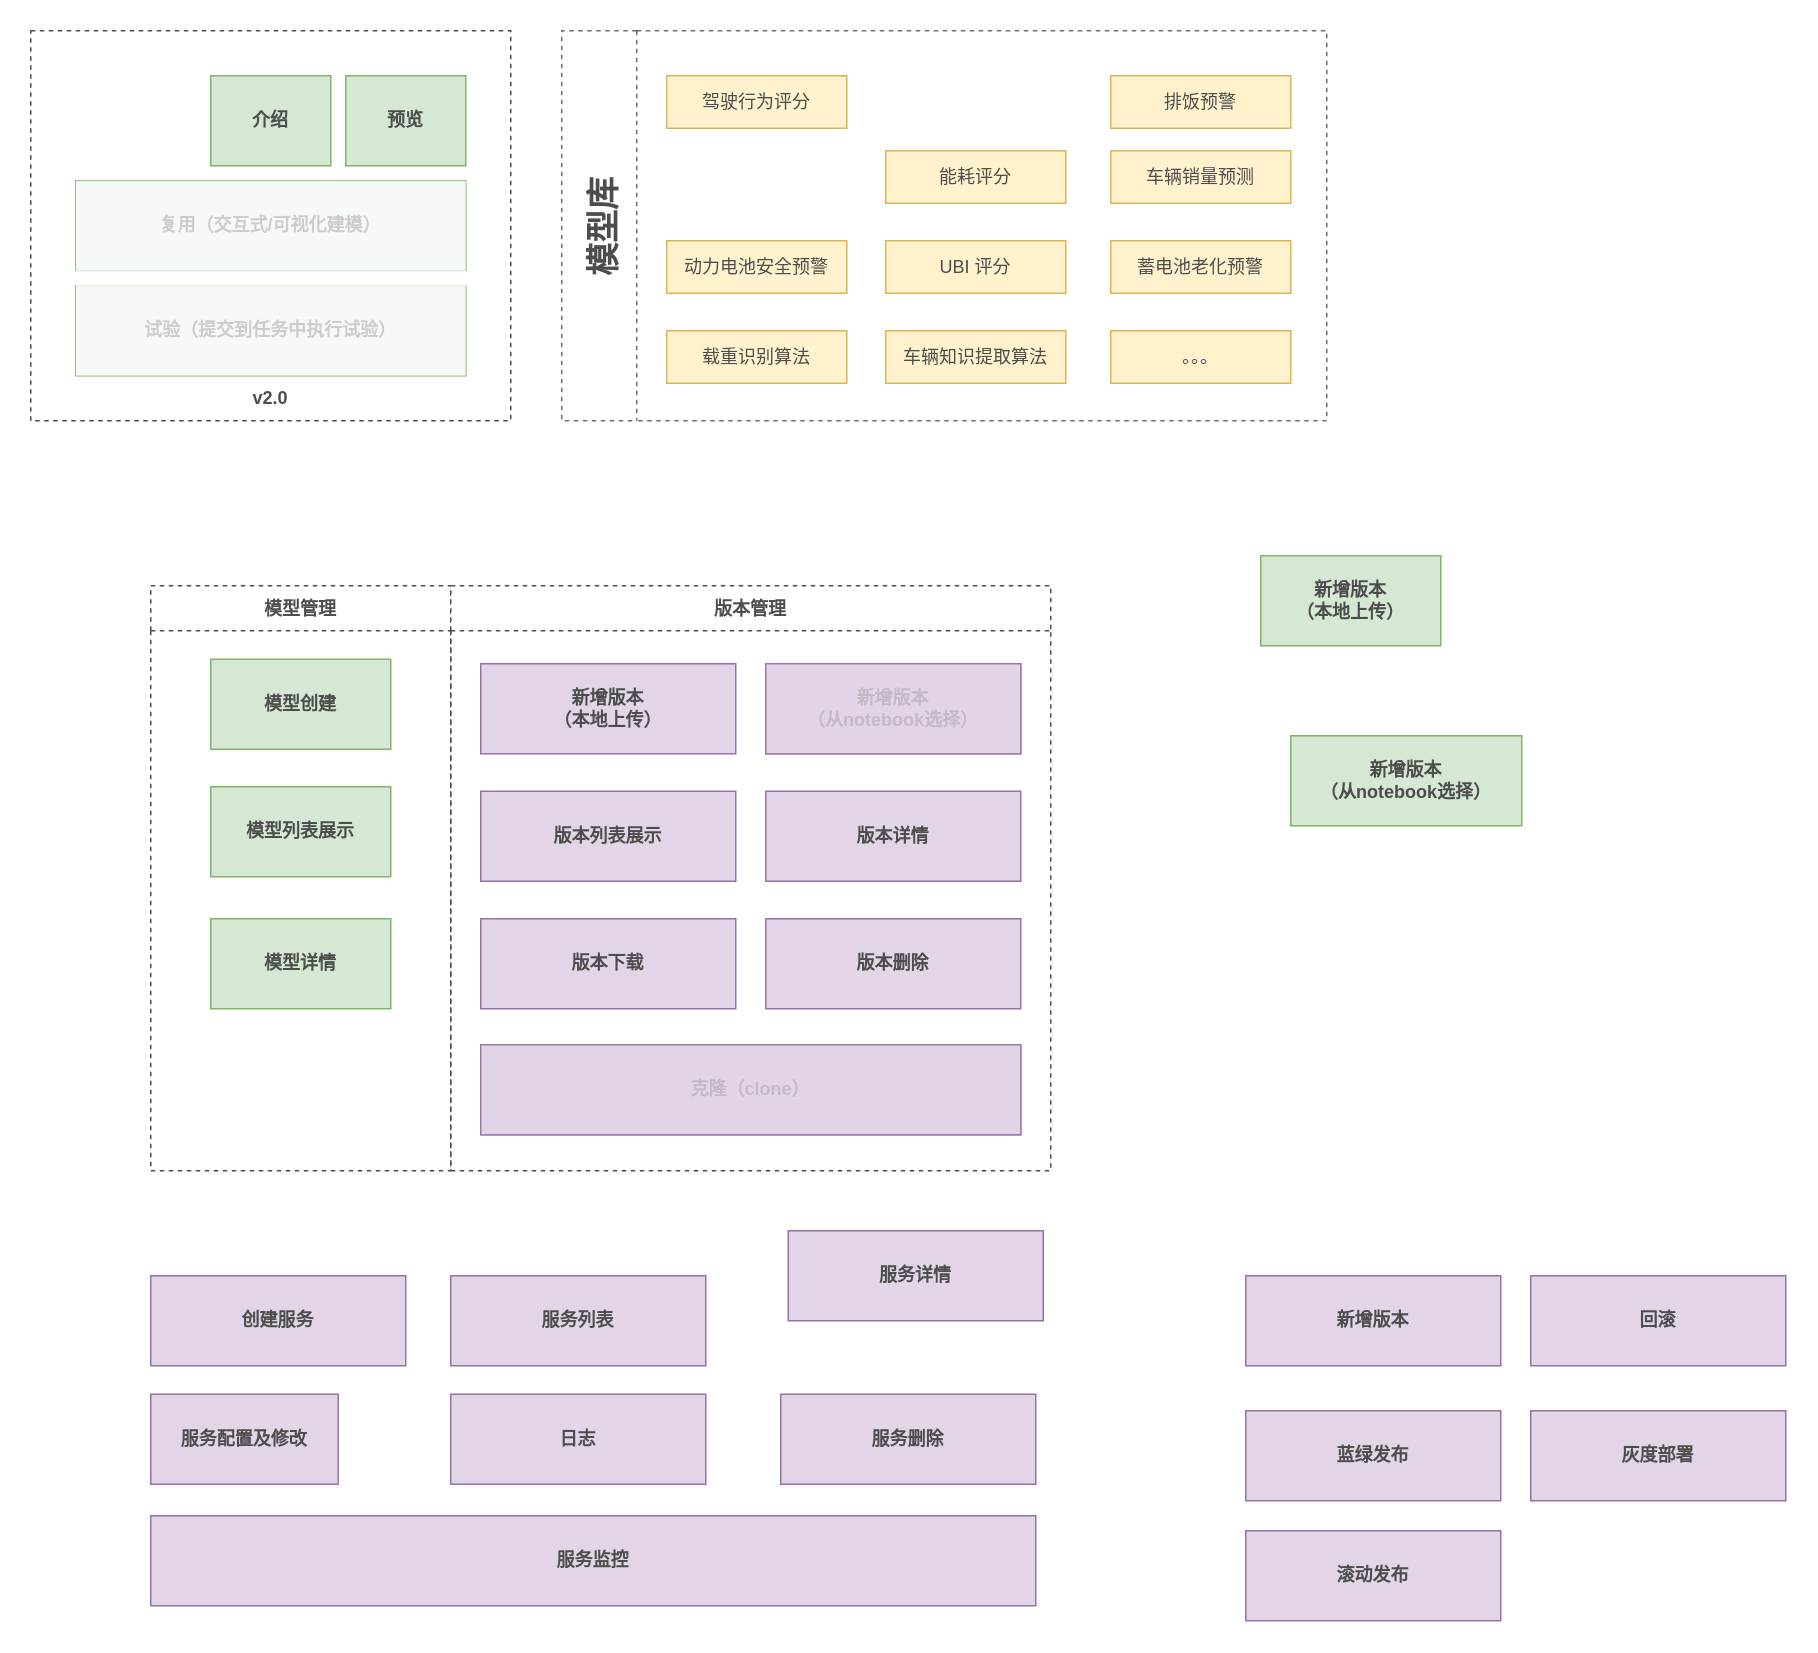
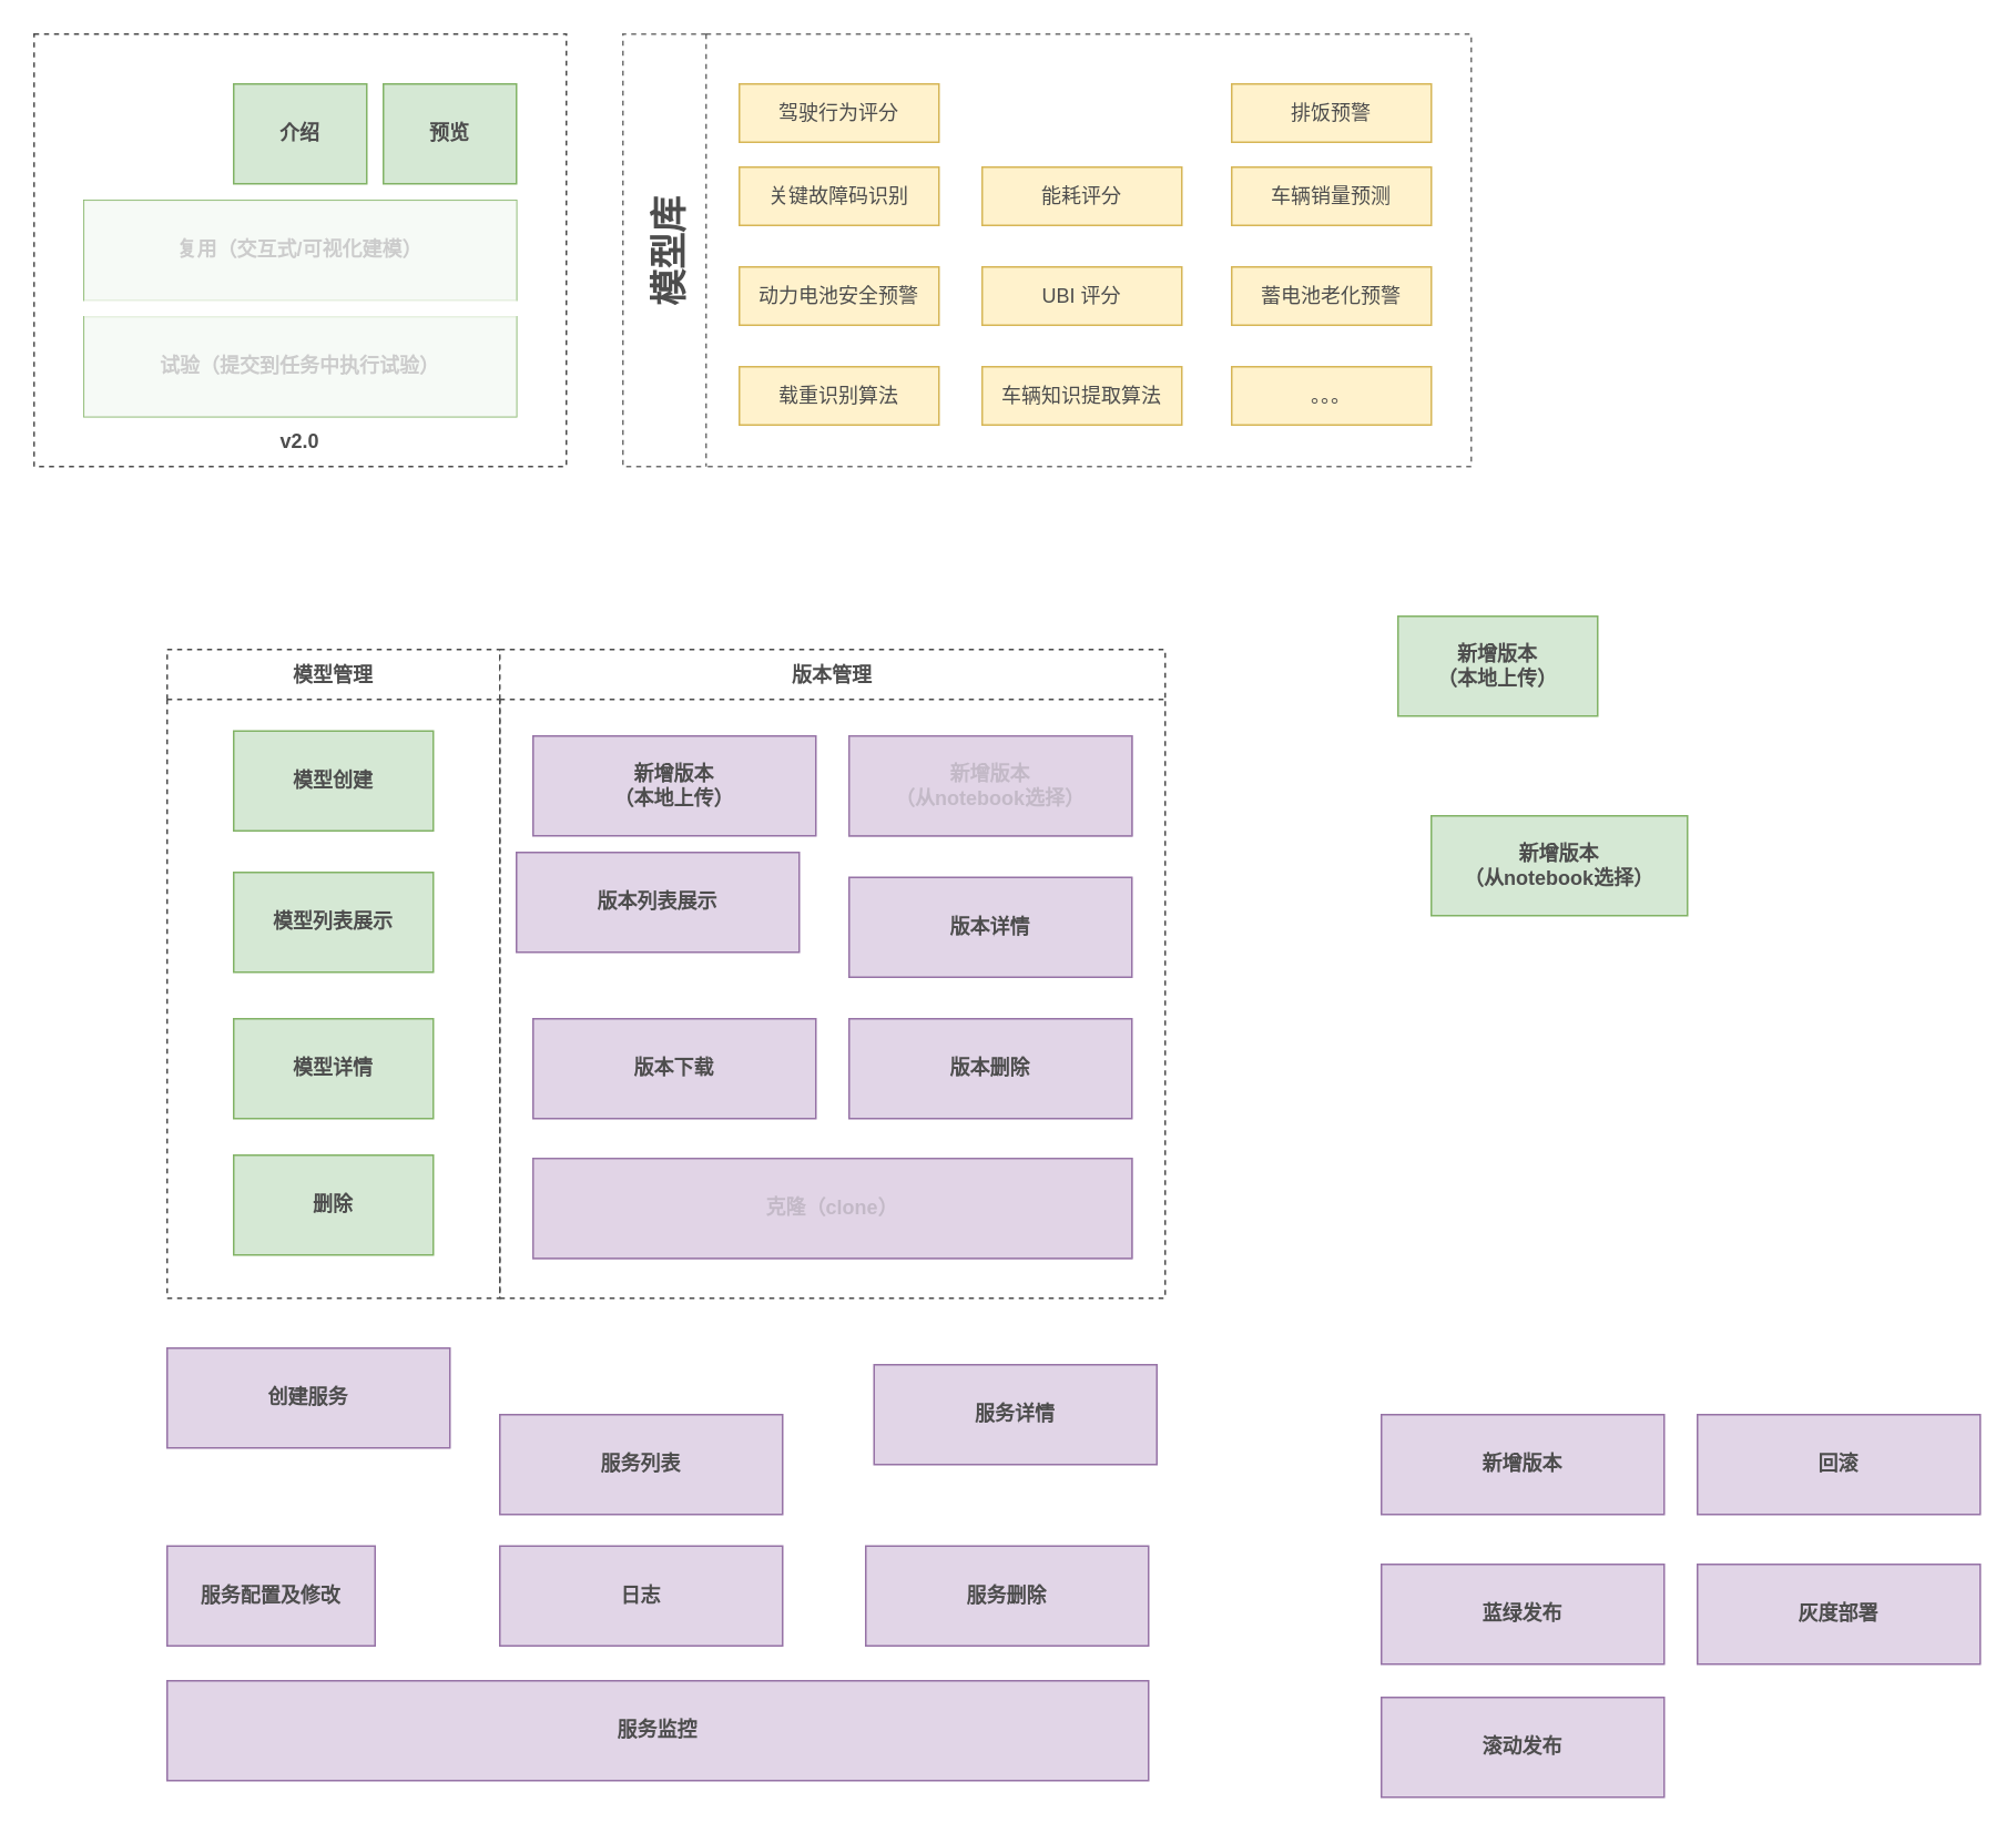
  <mxCell id="0" />
  <mxCell id="1" parent="0" />
  <mxCell id="2" value="" style="rounded=0;whiteSpace=wrap;html=1;dashed=1;strokeColor=#4D4D4D;" vertex="1" parent="1"><mxGeometry x="20" y="20" width="320" height="260" as="geometry" /></mxCell>
  <mxCell id="3" value="复用（交互式/可视化建模）" style="rounded=0;whiteSpace=wrap;html=1;fontStyle=1;fillColor=#d5e8d4;strokeColor=#82b366;" vertex="1" parent="1"><mxGeometry x="50" y="120" width="260" height="60" as="geometry" /></mxCell>
  <mxCell id="4" value="试验（提交到任务中执行试验）" style="rounded=0;whiteSpace=wrap;html=1;fontStyle=1;fillColor=#d5e8d4;strokeColor=#82b366;" vertex="1" parent="1"><mxGeometry x="50" y="190" width="260" height="60" as="geometry" /></mxCell>
  <mxCell id="5" value="" style="rounded=0;whiteSpace=wrap;html=1;fontColor=#999999;shadow=0;opacity=80;strokeColor=none;" vertex="1" parent="1"><mxGeometry x="50" y="120" width="260" height="130" as="geometry" /></mxCell>
  <mxCell id="6" value="介绍" style="rounded=0;whiteSpace=wrap;html=1;fontStyle=1;fillColor=#d5e8d4;strokeColor=#82b366;fontColor=#4D4D4D;" vertex="1" parent="1"><mxGeometry x="140" y="50" width="80" height="60" as="geometry" /></mxCell>
  <mxCell id="7" value="预览" style="rounded=0;whiteSpace=wrap;html=1;fontStyle=1;fillColor=#d5e8d4;strokeColor=#82b366;fontColor=#4D4D4D;" vertex="1" parent="1"><mxGeometry x="230" y="50" width="80" height="60" as="geometry" /></mxCell>
  <mxCell id="8" value="模型库" style="swimlane;horizontal=0;shadow=0;strokeColor=#4D4D4D;fontColor=#4D4D4D;opacity=80;dashed=1;startSize=50;fontSize=22;" vertex="1" parent="1"><mxGeometry x="374" y="20" width="510" height="260" as="geometry"><mxRectangle x="160" y="570" width="50" height="100" as="alternateBounds" /></mxGeometry></mxCell>
  <mxCell id="9" value="驾驶行为评分" style="rounded=0;whiteSpace=wrap;html=1;shadow=0;strokeColor=#d6b656;fontSize=12;fillColor=#fff2cc;fontColor=#4D4D4D;" vertex="1" parent="8"><mxGeometry x="70" y="30" width="120" height="35" as="geometry" /></mxCell>
  <mxCell id="10" value="排饭预警" style="rounded=0;whiteSpace=wrap;html=1;shadow=0;strokeColor=#d6b656;fontSize=12;fillColor=#fff2cc;fontColor=#4D4D4D;" vertex="1" parent="8"><mxGeometry x="366" y="30" width="120" height="35" as="geometry" /></mxCell>
  <mxCell id="11" value="车辆销量预测" style="rounded=0;whiteSpace=wrap;html=1;shadow=0;strokeColor=#d6b656;fontSize=12;fillColor=#fff2cc;fontColor=#4D4D4D;" vertex="1" parent="8"><mxGeometry x="366" y="80" width="120" height="35" as="geometry" /></mxCell>
+ <mxCell id="12" value="关键故障码识别" style="rounded=0;whiteSpace=wrap;html=1;shadow=0;strokeColor=#d6b656;fontSize=12;fillColor=#fff2cc;fontColor=#4D4D4D;" vertex="1" parent="8"><mxGeometry x="70" y="80" width="120" height="35" as="geometry" /></mxCell>
  <mxCell id="13" value="能耗评分" style="rounded=0;whiteSpace=wrap;html=1;shadow=0;strokeColor=#d6b656;fontSize=12;fillColor=#fff2cc;fontColor=#4D4D4D;" vertex="1" parent="8"><mxGeometry x="216" y="80" width="120" height="35" as="geometry" /></mxCell>
  <mxCell id="14" value="UBI 评分" style="rounded=0;whiteSpace=wrap;html=1;shadow=0;strokeColor=#d6b656;fontSize=12;fillColor=#fff2cc;fontColor=#4D4D4D;" vertex="1" parent="8"><mxGeometry x="216" y="140" width="120" height="35" as="geometry" /></mxCell>
  <mxCell id="15" value="动力电池安全预警" style="rounded=0;whiteSpace=wrap;html=1;shadow=0;strokeColor=#d6b656;fontSize=12;fillColor=#fff2cc;fontColor=#4D4D4D;" vertex="1" parent="8"><mxGeometry x="70" y="140" width="120" height="35" as="geometry" /></mxCell>
  <mxCell id="16" value="蓄电池老化预警" style="rounded=0;whiteSpace=wrap;html=1;shadow=0;strokeColor=#d6b656;fontSize=12;fillColor=#fff2cc;fontColor=#4D4D4D;" vertex="1" parent="8"><mxGeometry x="366" y="140" width="120" height="35" as="geometry" /></mxCell>
  <mxCell id="17" value="载重识别算法" style="rounded=0;whiteSpace=wrap;html=1;shadow=0;strokeColor=#d6b656;fontSize=12;fillColor=#fff2cc;fontColor=#4D4D4D;" vertex="1" parent="8"><mxGeometry x="70" y="200" width="120" height="35" as="geometry" /></mxCell>
  <mxCell id="18" value="车辆知识提取算法" style="rounded=0;whiteSpace=wrap;html=1;shadow=0;strokeColor=#d6b656;fontSize=12;fillColor=#fff2cc;fontColor=#4D4D4D;" vertex="1" parent="8"><mxGeometry x="216" y="200" width="120" height="35" as="geometry" /></mxCell>
  <mxCell id="19" value="。。。" style="rounded=0;whiteSpace=wrap;html=1;shadow=0;strokeColor=#d6b656;fontSize=12;fillColor=#fff2cc;fontColor=#4D4D4D;" vertex="1" parent="8"><mxGeometry x="366" y="200" width="120" height="35" as="geometry" /></mxCell>
  <mxCell id="20" value="v2.0" style="text;html=1;strokeColor=none;fillColor=none;align=center;verticalAlign=middle;whiteSpace=wrap;rounded=0;shadow=0;fontSize=12;fontColor=#4D4D4D;fontStyle=1" vertex="1" parent="1"><mxGeometry x="150" y="250" width="60" height="30" as="geometry" /></mxCell>
  <mxCell id="21" value="模型创建" style="rounded=0;whiteSpace=wrap;html=1;fontStyle=1;fillColor=#d5e8d4;strokeColor=#82b366;fontColor=#4D4D4D;" vertex="1" parent="1"><mxGeometry x="140" y="439" width="120" height="60" as="geometry" /></mxCell>
+ <mxCell id="22" value="删除" style="rounded=0;whiteSpace=wrap;html=1;fontStyle=1;fillColor=#d5e8d4;strokeColor=#82b366;fontColor=#4D4D4D;" vertex="1" parent="1"><mxGeometry x="140" y="694" width="120" height="60" as="geometry" /></mxCell>
  <mxCell id="23" value="模型列表展示" style="rounded=0;whiteSpace=wrap;html=1;fontStyle=1;fillColor=#d5e8d4;strokeColor=#82b366;fontColor=#4D4D4D;" vertex="1" parent="1"><mxGeometry x="140" y="524" width="120" height="60" as="geometry" /></mxCell>
  <mxCell id="24" value="新增版本&lt;br&gt;（本地上传）" style="rounded=0;whiteSpace=wrap;html=1;fontStyle=1;fillColor=#d5e8d4;strokeColor=#82b366;fontColor=#4D4D4D;" vertex="1" parent="1"><mxGeometry x="840" y="370" width="120" height="60" as="geometry" /></mxCell>
  <mxCell id="25" value="新增版本&lt;br&gt;（从notebook选择）" style="rounded=0;whiteSpace=wrap;html=1;fontStyle=1;fillColor=#d5e8d4;strokeColor=#82b366;fontColor=#4D4D4D;" vertex="1" parent="1"><mxGeometry x="860" y="490" width="154" height="60" as="geometry" /></mxCell>
- <mxCell id="26" value="版本列表展示" style="rounded=0;whiteSpace=wrap;html=1;fontStyle=1;fillColor=#e1d5e7;strokeColor=#9673a6;fontColor=#4D4D4D;" vertex="1" parent="1"><mxGeometry x="320" y="527" width="170" height="60" as="geometry" /></mxCell>
+ <mxCell id="26" value="版本列表展示" style="rounded=0;whiteSpace=wrap;html=1;fontStyle=1;fillColor=#e1d5e7;strokeColor=#9673a6;fontColor=#4D4D4D;" vertex="1" parent="1"><mxGeometry x="310" y="512" width="170" height="60" as="geometry" /></mxCell>
  <mxCell id="27" value="版本详情" style="rounded=0;whiteSpace=wrap;html=1;fontStyle=1;fillColor=#e1d5e7;strokeColor=#9673a6;fontColor=#4D4D4D;" vertex="1" parent="1"><mxGeometry x="510" y="527" width="170" height="60" as="geometry" /></mxCell>
  <mxCell id="28" value="模型管理" style="swimlane;shadow=0;strokeColor=#4D4D4D;fontSize=12;fontColor=#4D4D4D;startSize=30;dashed=1;" vertex="1" parent="1"><mxGeometry x="100" y="390" width="200" height="390" as="geometry" /></mxCell>
  <mxCell id="29" value="模型详情" style="rounded=0;whiteSpace=wrap;html=1;fontStyle=1;fillColor=#d5e8d4;strokeColor=#82b366;fontColor=#4D4D4D;" vertex="1" parent="28"><mxGeometry x="40" y="222" width="120" height="60" as="geometry" /></mxCell>
  <mxCell id="30" value="版本管理" style="swimlane;shadow=0;strokeColor=#4D4D4D;fontSize=12;fontColor=#4D4D4D;startSize=30;dashed=1;" vertex="1" parent="1"><mxGeometry x="300" y="390" width="400" height="390" as="geometry" /></mxCell>
  <mxCell id="31" value="新增版本&lt;br&gt;（本地上传）" style="rounded=0;whiteSpace=wrap;html=1;fontStyle=1;fillColor=#e1d5e7;strokeColor=#9673a6;fontColor=#4D4D4D;" vertex="1" parent="30"><mxGeometry x="20" y="52" width="170" height="60" as="geometry" /></mxCell>
  <mxCell id="32" value="新增版本&lt;br&gt;（从notebook选择）" style="rounded=0;whiteSpace=wrap;html=1;fontStyle=1;fillColor=#e1d5e7;strokeColor=#9673a6;fontColor=#4D4D4D;" vertex="1" parent="30"><mxGeometry x="210" y="52" width="170" height="60" as="geometry" /></mxCell>
  <mxCell id="33" value="版本下载" style="rounded=0;whiteSpace=wrap;html=1;fontStyle=1;fillColor=#e1d5e7;strokeColor=#9673a6;fontColor=#4D4D4D;" vertex="1" parent="30"><mxGeometry x="20" y="222" width="170" height="60" as="geometry" /></mxCell>
  <mxCell id="34" value="版本删除" style="rounded=0;whiteSpace=wrap;html=1;fontStyle=1;fillColor=#e1d5e7;strokeColor=#9673a6;fontColor=#4D4D4D;" vertex="1" parent="30"><mxGeometry x="210" y="222" width="170" height="60" as="geometry" /></mxCell>
  <mxCell id="35" value="克隆（clone）" style="rounded=0;whiteSpace=wrap;html=1;fontStyle=1;fillColor=#e1d5e7;strokeColor=#9673a6;fontColor=#4D4D4D;" vertex="1" parent="30"><mxGeometry x="20" y="306" width="360" height="60" as="geometry" /></mxCell>
  <mxCell id="36" value="" style="rounded=0;whiteSpace=wrap;html=1;fontStyle=1;fillColor=#e1d5e7;strokeColor=#9673a6;fontColor=#4D4D4D;textOpacity=30;opacity=80;" vertex="1" parent="30"><mxGeometry x="20" y="306" width="360" height="60" as="geometry" /></mxCell>
  <mxCell id="37" value="" style="rounded=0;whiteSpace=wrap;html=1;fontStyle=1;fillColor=#e1d5e7;strokeColor=#9673a6;fontColor=#4D4D4D;opacity=80;" vertex="1" parent="30"><mxGeometry x="210" y="52" width="170" height="60" as="geometry" /></mxCell>
- <mxCell id="38" value="创建服务" style="rounded=0;whiteSpace=wrap;html=1;fontStyle=1;fillColor=#e1d5e7;strokeColor=#9673a6;fontColor=#4D4D4D;" vertex="1" parent="1"><mxGeometry x="100" y="850" width="170" height="60" as="geometry" /></mxCell>
+ <mxCell id="38" value="创建服务" style="rounded=0;whiteSpace=wrap;html=1;fontStyle=1;fillColor=#e1d5e7;strokeColor=#9673a6;fontColor=#4D4D4D;" vertex="1" parent="1"><mxGeometry x="100" y="810" width="170" height="60" as="geometry" /></mxCell>
  <mxCell id="39" value="服务列表" style="rounded=0;whiteSpace=wrap;html=1;fontStyle=1;fillColor=#e1d5e7;strokeColor=#9673a6;fontColor=#4D4D4D;" vertex="1" parent="1"><mxGeometry x="300" y="850" width="170" height="60" as="geometry" /></mxCell>
  <mxCell id="40" value="服务配置及修改" style="rounded=0;whiteSpace=wrap;html=1;fontStyle=1;fillColor=#e1d5e7;strokeColor=#9673a6;fontColor=#4D4D4D;" vertex="1" parent="1"><mxGeometry x="100" y="929" width="125" height="60" as="geometry" /></mxCell>
  <mxCell id="41" value="服务详情" style="rounded=0;whiteSpace=wrap;html=1;fontStyle=1;fillColor=#e1d5e7;strokeColor=#9673a6;fontColor=#4D4D4D;" vertex="1" parent="1"><mxGeometry x="525" y="820" width="170" height="60" as="geometry" /></mxCell>
  <mxCell id="42" value="日志" style="rounded=0;whiteSpace=wrap;html=1;fontStyle=1;fillColor=#e1d5e7;strokeColor=#9673a6;fontColor=#4D4D4D;" vertex="1" parent="1"><mxGeometry x="300" y="929" width="170" height="60" as="geometry" /></mxCell>
  <mxCell id="43" value="服务删除" style="rounded=0;whiteSpace=wrap;html=1;fontStyle=1;fillColor=#e1d5e7;strokeColor=#9673a6;fontColor=#4D4D4D;" vertex="1" parent="1"><mxGeometry x="520" y="929" width="170" height="60" as="geometry" /></mxCell>
  <mxCell id="44" value="服务监控" style="rounded=0;whiteSpace=wrap;html=1;fontStyle=1;fillColor=#e1d5e7;strokeColor=#9673a6;fontColor=#4D4D4D;" vertex="1" parent="1"><mxGeometry x="100" y="1010" width="590" height="60" as="geometry" /></mxCell>
  <mxCell id="45" value="新增版本" style="rounded=0;whiteSpace=wrap;html=1;fontStyle=1;fillColor=#e1d5e7;strokeColor=#9673a6;fontColor=#4D4D4D;" vertex="1" parent="1"><mxGeometry x="830" y="850" width="170" height="60" as="geometry" /></mxCell>
  <mxCell id="46" value="回滚" style="rounded=0;whiteSpace=wrap;html=1;fontStyle=1;fillColor=#e1d5e7;strokeColor=#9673a6;fontColor=#4D4D4D;" vertex="1" parent="1"><mxGeometry x="1020" y="850" width="170" height="60" as="geometry" /></mxCell>
  <mxCell id="47" value="蓝绿发布" style="rounded=0;whiteSpace=wrap;html=1;fontStyle=1;fillColor=#e1d5e7;strokeColor=#9673a6;fontColor=#4D4D4D;" vertex="1" parent="1"><mxGeometry x="830" y="940" width="170" height="60" as="geometry" /></mxCell>
  <mxCell id="48" value="灰度部署" style="rounded=0;whiteSpace=wrap;html=1;fontStyle=1;fillColor=#e1d5e7;strokeColor=#9673a6;fontColor=#4D4D4D;" vertex="1" parent="1"><mxGeometry x="1020" y="940" width="170" height="60" as="geometry" /></mxCell>
  <mxCell id="49" value="滚动发布" style="rounded=0;whiteSpace=wrap;html=1;fontStyle=1;fillColor=#e1d5e7;strokeColor=#9673a6;fontColor=#4D4D4D;" vertex="1" parent="1"><mxGeometry x="830" y="1020" width="170" height="60" as="geometry" /></mxCell>
